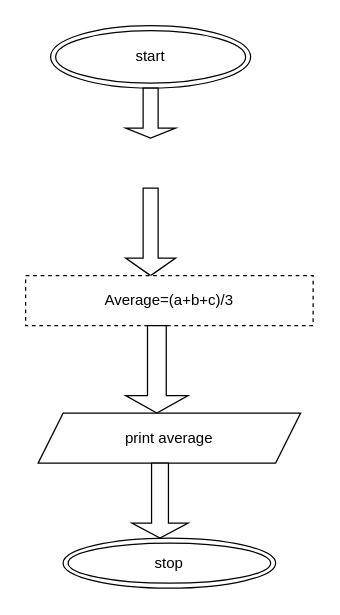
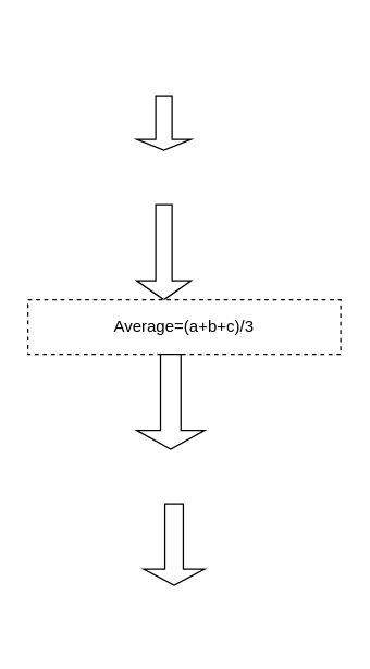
  <mxCell id="0" />
  <mxCell id="1" parent="0" />
- <mxCell id="2" value="start" style="ellipse;shape=doubleEllipse;whiteSpace=wrap;html=1;" vertex="1" parent="1"><mxGeometry x="40" y="20" width="160" height="50" as="geometry" /></mxCell>
  <mxCell id="3" value="" style="shape=singleArrow;direction=south;whiteSpace=wrap;html=1;" vertex="1" parent="1"><mxGeometry x="100" y="150" width="40" height="70" as="geometry" /></mxCell>
  <mxCell id="4" value="" style="shape=singleArrow;direction=south;whiteSpace=wrap;html=1;" vertex="1" parent="1"><mxGeometry x="100" y="70" width="40" height="40" as="geometry" /></mxCell>
  <mxCell id="5" value="Average=(a+b+c)/3" style="rounded=0;whiteSpace=wrap;html=1;dashed=1;" vertex="1" parent="1"><mxGeometry x="20" y="220" width="230" height="40" as="geometry" /></mxCell>
  <mxCell id="6" value="" style="shape=singleArrow;direction=south;whiteSpace=wrap;html=1;" vertex="1" parent="1"><mxGeometry x="100" y="260" width="50" height="70" as="geometry" /></mxCell>
- <mxCell id="7" value="print average" style="shape=parallelogram;perimeter=parallelogramPerimeter;whiteSpace=wrap;html=1;fixedSize=1;" vertex="1" parent="1"><mxGeometry x="30" y="330" width="210" height="40" as="geometry" /></mxCell>
  <mxCell id="8" value="" style="shape=singleArrow;direction=south;whiteSpace=wrap;html=1;" vertex="1" parent="1"><mxGeometry x="105" y="370" width="45" height="60" as="geometry" /></mxCell>
- <mxCell id="9" value="stop" style="ellipse;shape=doubleEllipse;whiteSpace=wrap;html=1;" vertex="1" parent="1"><mxGeometry x="50" y="430" width="170" height="40" as="geometry" /></mxCell>
